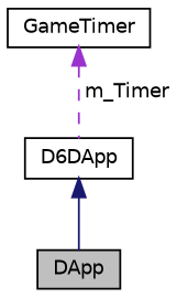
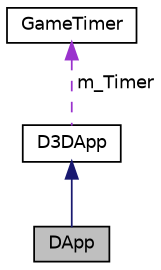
  digraph {
    node [color=black fillcolor=white fontname=Helvetica fontsize=10 shape=record style=filled]
    edge [dir=back fontname=Helvetica fontsize=10 labelfontname=Helvetica labelfontsize=10]
    n1 [fillcolor=grey75 fontcolor=black height=0.2 label=DApp width=0.4]
-   n2 [height=0.2 label=D6DApp width=0.4]
+   n2 [height=0.2 label=D3DApp width=0.4]
    n3 [height=0.2 label=GameTimer width=0.4]
    n2 -> n1 [color=midnightblue style=solid]
    n3 -> n2 [color=darkorchid3 label=" m_Timer" style=dashed]
  }
